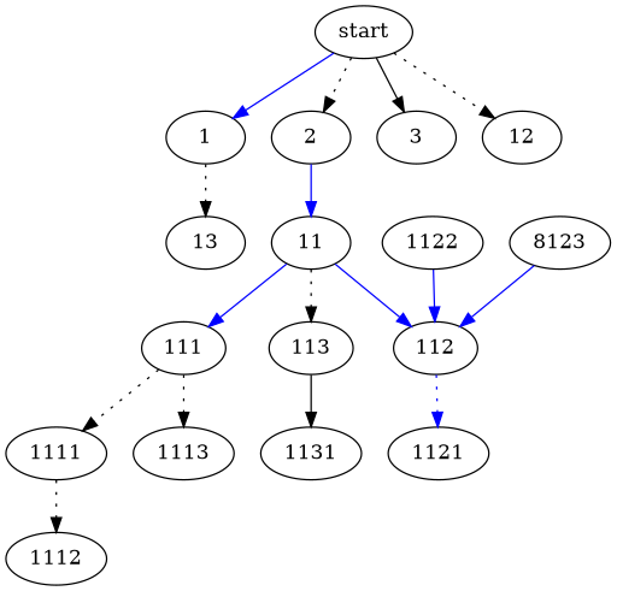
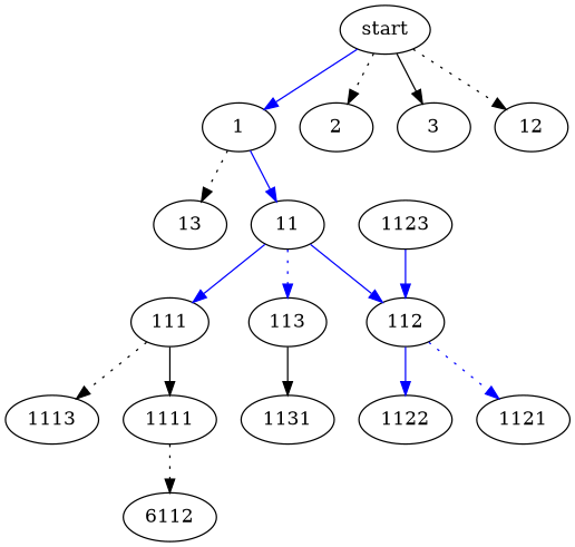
  digraph {
    edge [style=dotted]
    start
    1
    2
    3
    12
    11
    13
    111
    112
    113
    1111
    1113
    1121
    1122
    1131
-   1112
-   1123 [label=8123]
+   1112 [label=6112]
+   1123
    start -> 1 [color=blue style=""]
    start -> 2
    start -> 3 [style=solid]
    start -> 12
-   2 -> 11 [color=blue style=""]
+   1 -> 11 [color=blue style=""]
    1 -> 13
    11 -> 111 [color=blue style=""]
    11 -> 112 [color=blue style=""]
-   11 -> 113
-   111 -> 1111
+   11 -> 113 [color=blue]
+   111 -> 1111 [style=solid]
    111 -> 1113
    112 -> 1121 [color=blue]
-   1122 -> 112 [color=blue style=""]
+   112 -> 1122 [color=blue style=""]
    113 -> 1131 [style=solid]
    1111 -> 1112
    1123 -> 112 [color=blue style=""]
  }
